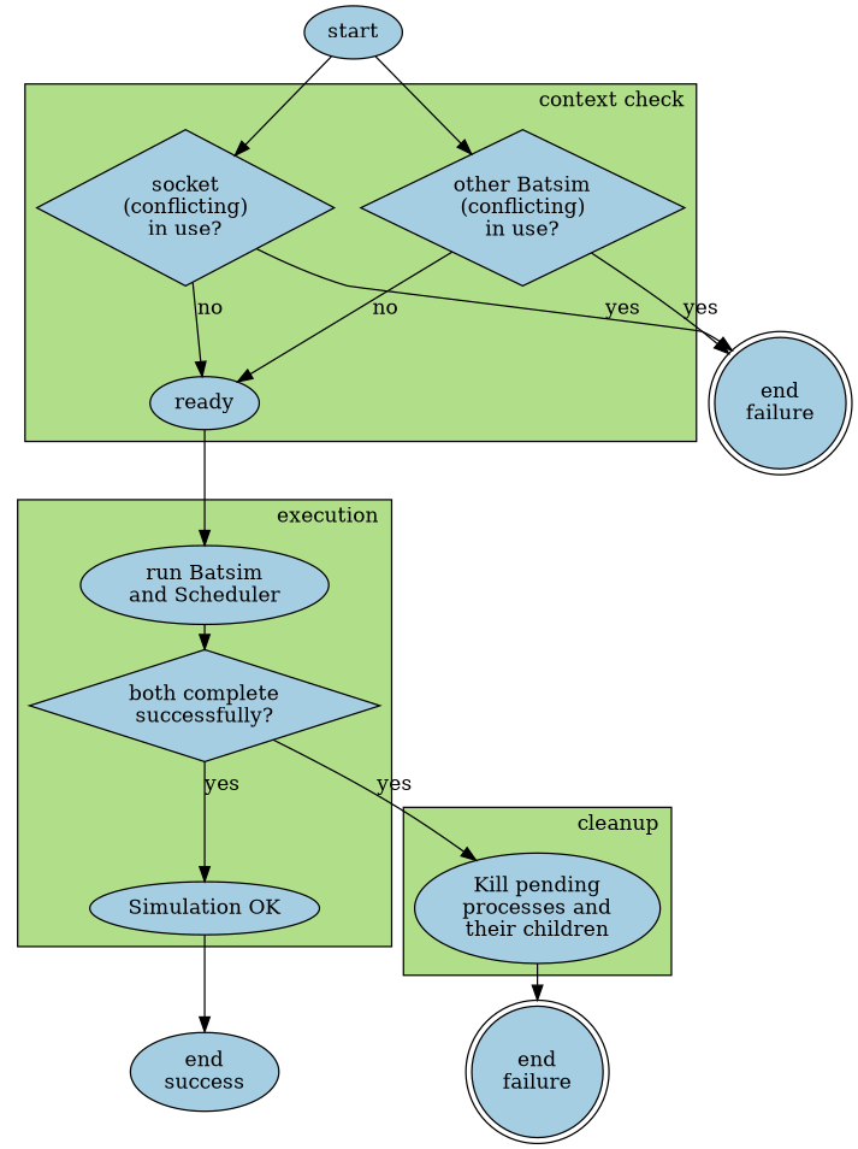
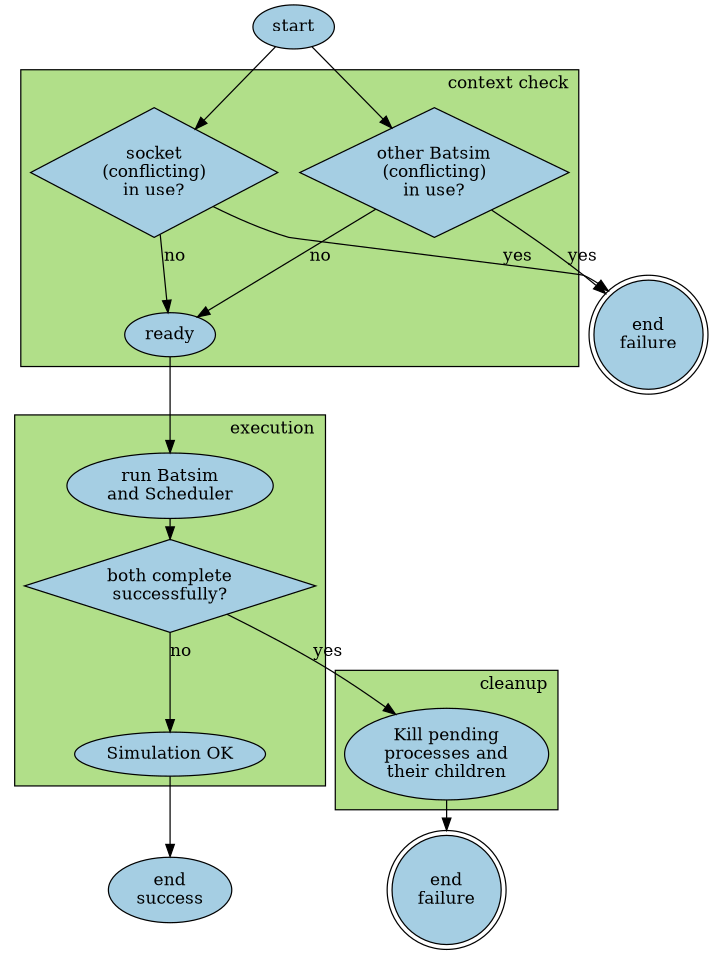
  digraph {
    ranksep=0.00001
    node [fillcolor="#A5CEE3" style=filled]
    n1 [label="socket\n(conflicting)\nin use?" shape=diamond]
    n2 [label=ready]
    n3 [label="other Batsim\n(conflicting)\nin use?" shape=diamond]
    n4 [label="run Batsim\nand Scheduler"]
    n5 [label="both complete\nsuccessfully?" shape=diamond]
    n6 [label="Simulation OK"]
    n7 [label="Kill pending\nprocesses and\ntheir children"]
    n8 [label="end\nfailure" shape=doublecircle]
    n9 [label="end\nsuccess" shape=ellipse]
    n10 [label="end\nfailure" shape=doublecircle]
    n11 [label=start]
    subgraph cluster_1 {
      fillcolor="#B1DF89"
      label="context check"
      labeljust=r
      style=filled
      n1
      n2
      n3
    }
    subgraph cluster_2 {
      fillcolor="#B1DF89"
      label=execution
      labeljust=r
      style=filled
      n4
      n5
      n6
    }
    subgraph cluster_3 {
      fillcolor="#B1DF89"
      label=cleanup
      labeljust=r
      style=filled
      n7
    }
    n1 -> n2 [label=no]
    n1 -> n8 [label=yes]
    n2 -> n4
    n3 -> n2 [label=no]
    n3 -> n8 [label=yes]
    n4 -> n5
-   n5 -> n6 [label=yes]
+   n5 -> n6 [label=no]
    n5 -> n7 [label=yes]
    n6 -> n9
    n7 -> n10
    n11 -> n1
    n11 -> n3
  }
